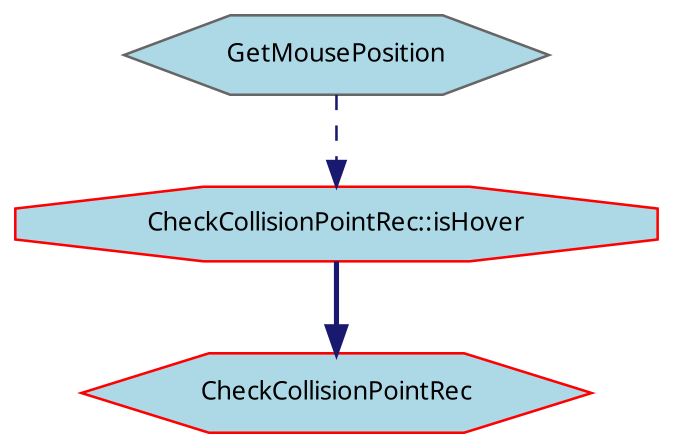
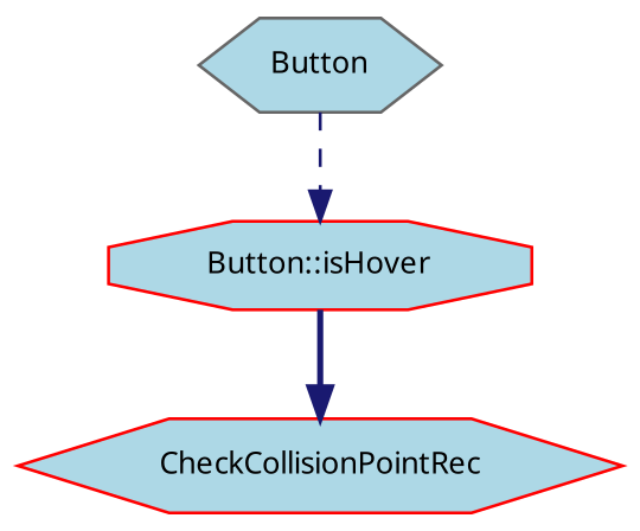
  digraph {
    fontname="Noto Sans"
    rankdir=TB
    node [color=red fillcolor=lightblue fontname="Noto Sans" fontsize=10 shape=hexagon style=filled]
    edge [color=midnightblue fontname="Noto Sans" fontsize=10 labelfontname=Helvetica labelfontsize=10]
-   n1 [fontcolor=black height=0.2 label="CheckCollisionPointRec::isHover" shape=octagon width=0.4]
+   n1 [fontcolor=black height=0.2 label="Button::isHover" shape=octagon width=0.4]
    n2 [height=0.2 label=CheckCollisionPointRec width=0.4]
-   n3 [color=gray40 height=0.2 label=GetMousePosition width=0.4]
+   n3 [color=gray40 height=0.2 label=Button width=0.4]
    n1 -> n2 [style=bold]
    n3 -> n1 [style=dashed]
  }
